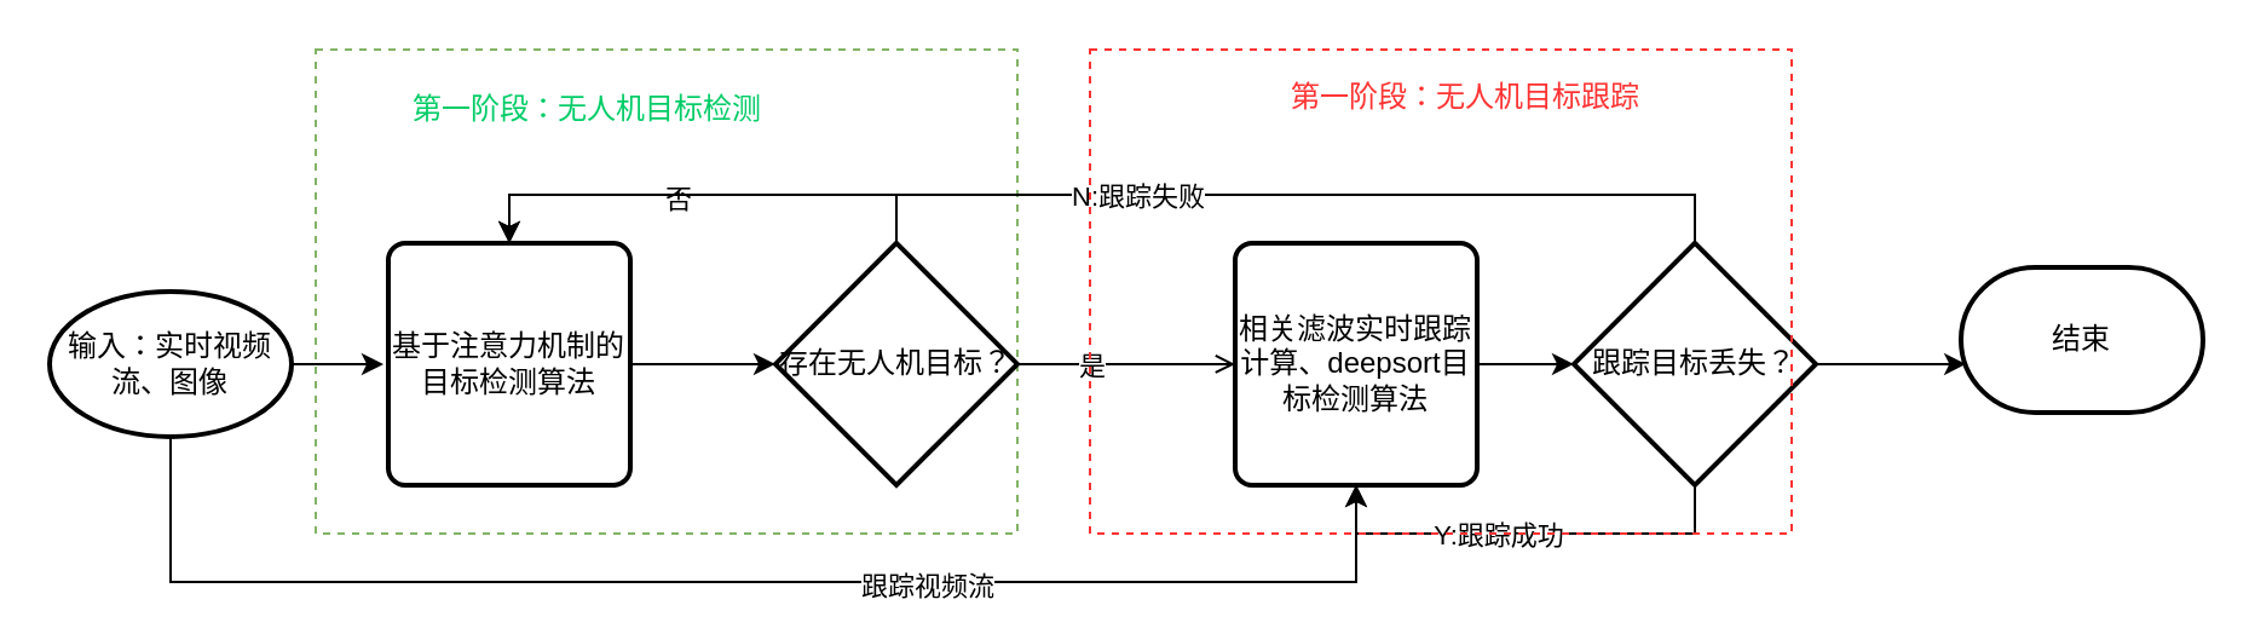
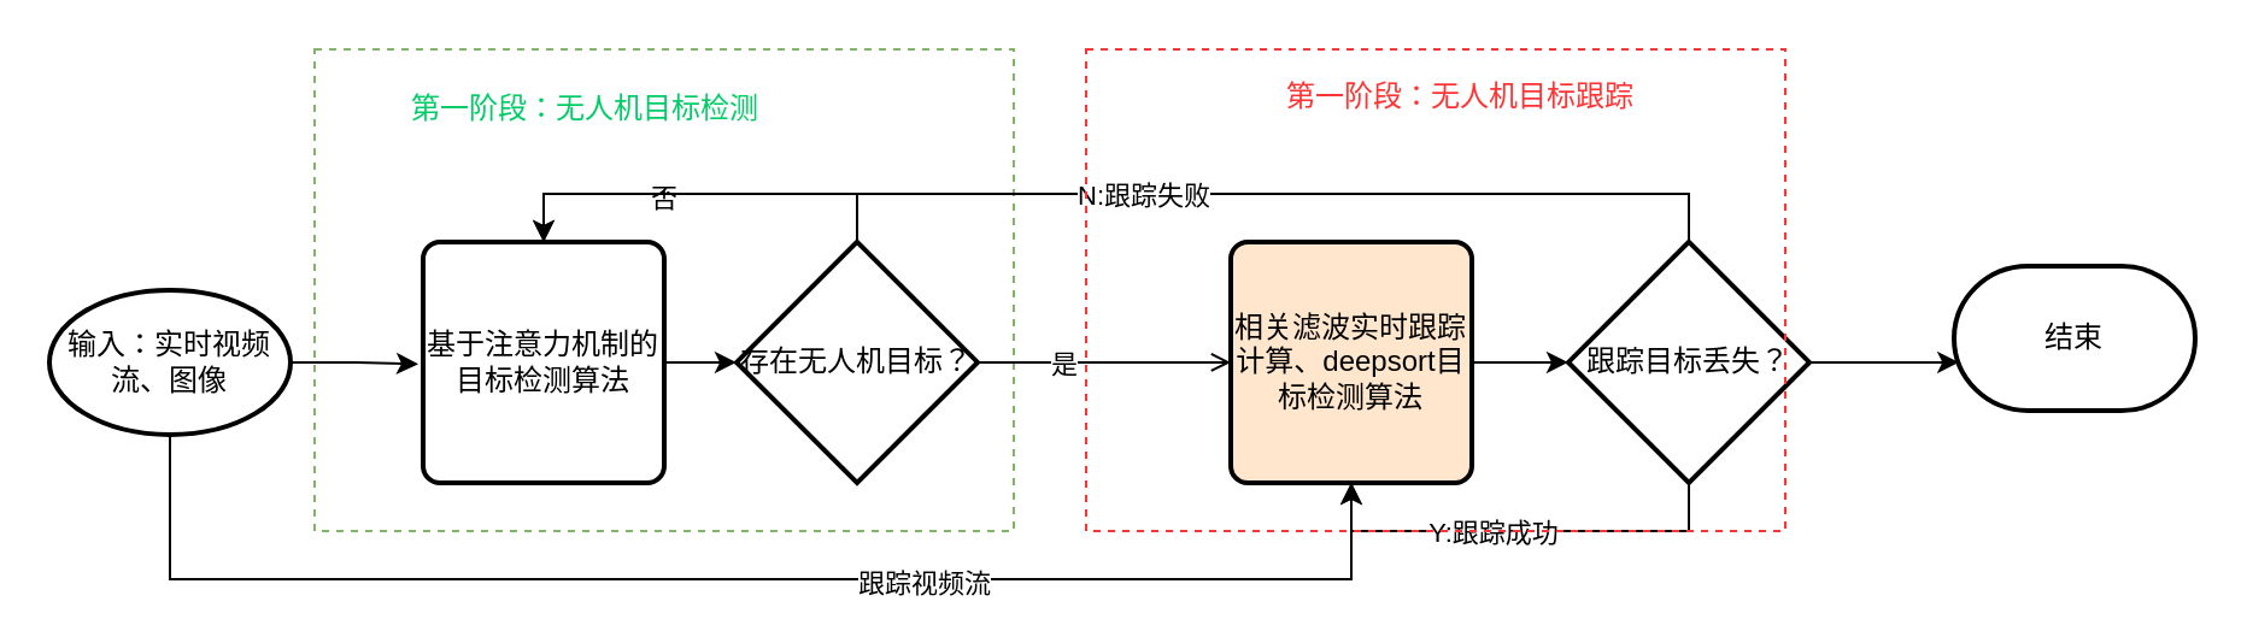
  <mxCell id="0" />
  <mxCell id="1" parent="0" />
  <mxCell id="2" value="" style="rounded=0;whiteSpace=wrap;html=1;fillColor=none;strokeColor=#82b366;dashed=1;" parent="1" vertex="1"><mxGeometry x="130" y="20" width="290" height="200" as="geometry" /></mxCell>
  <mxCell id="3" style="edgeStyle=orthogonalEdgeStyle;rounded=0;orthogonalLoop=1;jettySize=auto;html=1;exitX=1;exitY=0.5;exitDx=0;exitDy=0;exitPerimeter=0;entryX=-0.02;entryY=0.507;entryDx=0;entryDy=0;entryPerimeter=0;" parent="1" source="6" target="8" edge="1"><mxGeometry relative="1" as="geometry" /></mxCell>
  <mxCell id="4" style="edgeStyle=orthogonalEdgeStyle;rounded=0;orthogonalLoop=1;jettySize=auto;html=1;exitX=0.5;exitY=1;exitDx=0;exitDy=0;exitPerimeter=0;" parent="1" source="6" edge="1"><mxGeometry relative="1" as="geometry"><mxPoint x="560" y="200" as="targetPoint" /><Array as="points"><mxPoint x="70" y="240" /><mxPoint x="560" y="240" /></Array></mxGeometry></mxCell>
  <mxCell id="5" value="跟踪视频流" style="edgeLabel;html=1;align=center;verticalAlign=middle;resizable=0;points=[];" parent="4" vertex="1" connectable="0"><mxGeometry x="0.265" y="-1" relative="1" as="geometry"><mxPoint as="offset" /></mxGeometry></mxCell>
  <mxCell id="6" value="输入：实时视频流、图像" style="strokeWidth=2;html=1;shape=mxgraph.flowchart.start_1;whiteSpace=wrap;" parent="1" vertex="1"><mxGeometry x="20" y="119.97" width="100" height="60" as="geometry" /></mxCell>
  <mxCell id="7" style="edgeStyle=orthogonalEdgeStyle;rounded=0;orthogonalLoop=1;jettySize=auto;html=1;exitX=1;exitY=0.5;exitDx=0;exitDy=0;entryX=0;entryY=0.5;entryDx=0;entryDy=0;entryPerimeter=0;" parent="1" source="8" target="13" edge="1"><mxGeometry relative="1" as="geometry" /></mxCell>
- <mxCell id="8" value="基于注意力机制的目标检测算法" style="rounded=1;whiteSpace=wrap;html=1;absoluteArcSize=1;arcSize=14;strokeWidth=2;" parent="1" vertex="1"><mxGeometry x="160" y="99.97" width="100" height="100" as="geometry" /></mxCell>
+ <mxCell id="8" value="基于注意力机制的目标检测算法" style="rounded=1;whiteSpace=wrap;html=1;absoluteArcSize=1;arcSize=14;strokeWidth=2;" parent="1" vertex="1"><mxGeometry x="175" y="99.97" width="100" height="100" as="geometry" /></mxCell>
  <mxCell id="9" style="edgeStyle=orthogonalEdgeStyle;rounded=0;orthogonalLoop=1;jettySize=auto;html=1;exitX=0.5;exitY=0;exitDx=0;exitDy=0;exitPerimeter=0;entryX=0.5;entryY=0;entryDx=0;entryDy=0;" parent="1" source="13" target="8" edge="1"><mxGeometry relative="1" as="geometry" /></mxCell>
  <mxCell id="10" value="否" style="edgeLabel;html=1;align=center;verticalAlign=middle;resizable=0;points=[];" parent="9" vertex="1" connectable="0"><mxGeometry x="-0.348" y="1" relative="1" as="geometry"><mxPoint x="-45" as="offset" /></mxGeometry></mxCell>
  <mxCell id="11" style="edgeStyle=orthogonalEdgeStyle;rounded=0;orthogonalLoop=1;jettySize=auto;html=1;exitX=1;exitY=0.5;exitDx=0;exitDy=0;exitPerimeter=0;entryX=0;entryY=0.5;entryDx=0;entryDy=0;endArrow=open;" parent="1" source="13" target="15" edge="1"><mxGeometry relative="1" as="geometry" /></mxCell>
  <mxCell id="12" value="是" style="edgeLabel;html=1;align=center;verticalAlign=middle;resizable=0;points=[];" parent="11" vertex="1" connectable="0"><mxGeometry x="-0.327" y="-1" relative="1" as="geometry"><mxPoint as="offset" /></mxGeometry></mxCell>
- <mxCell id="13" value="存在无人机目标？" style="strokeWidth=2;html=1;shape=mxgraph.flowchart.decision;whiteSpace=wrap;" parent="1" vertex="1"><mxGeometry x="320" y="99.97" width="100" height="100" as="geometry" /></mxCell>
+ <mxCell id="13" value="存在无人机目标？" style="strokeWidth=2;html=1;shape=mxgraph.flowchart.decision;whiteSpace=wrap;" parent="1" vertex="1"><mxGeometry x="305" y="99.97" width="100" height="100" as="geometry" /></mxCell>
  <mxCell id="14" style="edgeStyle=orthogonalEdgeStyle;rounded=0;orthogonalLoop=1;jettySize=auto;html=1;exitX=1;exitY=0.5;exitDx=0;exitDy=0;entryX=0;entryY=0.5;entryDx=0;entryDy=0;entryPerimeter=0;" parent="1" source="15" target="22" edge="1"><mxGeometry relative="1" as="geometry" /></mxCell>
- <mxCell id="15" value="相关滤波实时跟踪计算、deepsort目标检测算法" style="rounded=1;whiteSpace=wrap;html=1;absoluteArcSize=1;arcSize=14;strokeWidth=2;" parent="1" vertex="1"><mxGeometry x="510" y="99.97" width="100" height="100" as="geometry" /></mxCell>
+ <mxCell id="15" value="相关滤波实时跟踪计算、deepsort目标检测算法" style="rounded=1;whiteSpace=wrap;html=1;absoluteArcSize=1;arcSize=14;strokeWidth=2;fillColor=#ffe6cc;" parent="1" vertex="1"><mxGeometry x="510" y="99.97" width="100" height="100" as="geometry" /></mxCell>
  <mxCell id="16" value="结束" style="strokeWidth=2;html=1;shape=mxgraph.flowchart.terminator;whiteSpace=wrap;" parent="1" vertex="1"><mxGeometry x="810" y="110" width="100" height="60" as="geometry" /></mxCell>
  <mxCell id="17" style="edgeStyle=orthogonalEdgeStyle;rounded=0;orthogonalLoop=1;jettySize=auto;html=1;exitX=0.5;exitY=0;exitDx=0;exitDy=0;exitPerimeter=0;entryX=0.5;entryY=0;entryDx=0;entryDy=0;" parent="1" source="22" target="8" edge="1"><mxGeometry relative="1" as="geometry" /></mxCell>
  <mxCell id="18" value="N:跟踪失败" style="edgeLabel;html=1;align=center;verticalAlign=middle;resizable=0;points=[];" parent="17" vertex="1" connectable="0"><mxGeometry x="-0.417" relative="1" as="geometry"><mxPoint x="-96" as="offset" /></mxGeometry></mxCell>
  <mxCell id="19" style="edgeStyle=orthogonalEdgeStyle;rounded=0;orthogonalLoop=1;jettySize=auto;html=1;exitX=0.5;exitY=1;exitDx=0;exitDy=0;exitPerimeter=0;" parent="1" source="22" edge="1"><mxGeometry relative="1" as="geometry"><mxPoint x="560" y="199.857" as="targetPoint" /><Array as="points"><mxPoint x="700" y="220" /><mxPoint x="560" y="220" /></Array></mxGeometry></mxCell>
  <mxCell id="20" value="Y:跟踪成功" style="edgeLabel;html=1;align=center;verticalAlign=middle;resizable=0;points=[];" parent="19" vertex="1" connectable="0"><mxGeometry x="0.127" relative="1" as="geometry"><mxPoint as="offset" /></mxGeometry></mxCell>
  <mxCell id="21" style="edgeStyle=orthogonalEdgeStyle;rounded=0;orthogonalLoop=1;jettySize=auto;html=1;exitX=1;exitY=0.5;exitDx=0;exitDy=0;exitPerimeter=0;entryX=0.021;entryY=0.666;entryDx=0;entryDy=0;entryPerimeter=0;" parent="1" source="22" target="16" edge="1"><mxGeometry relative="1" as="geometry" /></mxCell>
  <mxCell id="22" value="跟踪目标丢失？" style="strokeWidth=2;html=1;shape=mxgraph.flowchart.decision;whiteSpace=wrap;" parent="1" vertex="1"><mxGeometry x="650" y="99.97" width="100" height="100" as="geometry" /></mxCell>
  <mxCell id="23" value="&lt;font color=&quot;#00cc66&quot;&gt;第一阶段：无人机目标检测&lt;/font&gt;" style="text;html=1;strokeColor=none;fillColor=none;align=center;verticalAlign=middle;whiteSpace=wrap;rounded=0;dashed=1;" parent="1" vertex="1"><mxGeometry x="165" y="30" width="155" height="30" as="geometry" /></mxCell>
  <mxCell id="24" value="" style="rounded=0;whiteSpace=wrap;html=1;fillColor=none;strokeColor=#FF3333;dashed=1;" parent="1" vertex="1"><mxGeometry x="450" y="20" width="290" height="200" as="geometry" /></mxCell>
  <mxCell id="25" value="&lt;font color=&quot;#ff3333&quot;&gt;第一阶段：无人机目标跟踪&lt;/font&gt;" style="text;html=1;strokeColor=none;fillColor=none;align=center;verticalAlign=middle;whiteSpace=wrap;rounded=0;dashed=1;" parent="1" vertex="1"><mxGeometry x="527.5" y="30" width="155" height="20" as="geometry" /></mxCell>
